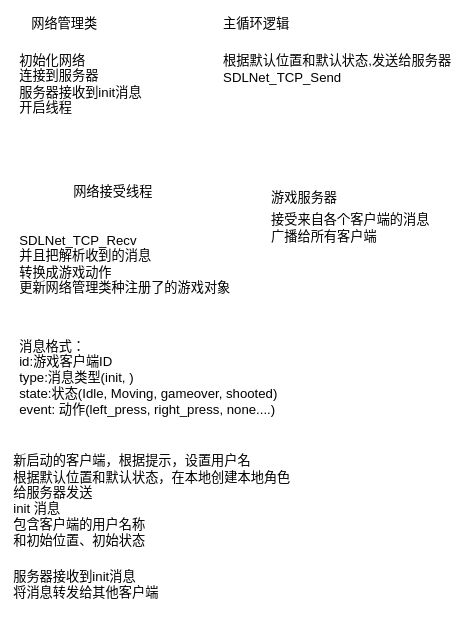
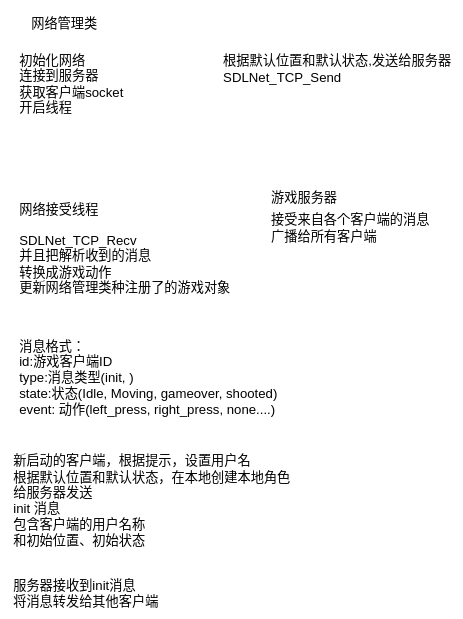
  <mxCell id="0" />
  <mxCell id="1" parent="0" />
  <mxCell id="2" value="网络管理类" style="text;html=1;align=left;verticalAlign=middle;resizable=0;points=[];autosize=1;strokeColor=none;fillColor=none;fontSize=22;" vertex="1" parent="1"><mxGeometry x="50" y="20" width="130" height="40" as="geometry" /></mxCell>
- <mxCell id="3" value="初始化网络&lt;div style=&quot;font-size: 22px;&quot;&gt;连接到服务器&lt;/div&gt;&lt;div style=&quot;font-size: 22px;&quot;&gt;服务器接收到init消息&lt;/div&gt;&lt;div style=&quot;font-size: 22px;&quot;&gt;开启线程&lt;/div&gt;" style="text;html=1;align=left;verticalAlign=middle;resizable=0;points=[];autosize=1;strokeColor=none;fillColor=none;fontSize=22;" vertex="1" parent="1"><mxGeometry x="30" y="80" width="200" height="120" as="geometry" /></mxCell>
- <mxCell id="4" value="网络接受线程" style="text;html=1;align=left;verticalAlign=middle;resizable=0;points=[];autosize=1;strokeColor=none;fillColor=none;fontSize=22;" vertex="1" parent="1"><mxGeometry x="120" y="300" width="160" height="40" as="geometry" /></mxCell>
+ <mxCell id="3" value="初始化网络&lt;div style=&quot;font-size: 22px;&quot;&gt;连接到服务器&lt;/div&gt;&lt;div style=&quot;font-size: 22px;&quot;&gt;获取客户端socket&lt;/div&gt;&lt;div style=&quot;font-size: 22px;&quot;&gt;开启线程&lt;/div&gt;" style="text;html=1;align=left;verticalAlign=middle;resizable=0;points=[];autosize=1;strokeColor=none;fillColor=none;fontSize=22;" vertex="1" parent="1"><mxGeometry x="30" y="80" width="200" height="120" as="geometry" /></mxCell>
+ <mxCell id="4" value="网络接受线程" style="text;html=1;align=left;verticalAlign=middle;resizable=0;points=[];autosize=1;strokeColor=none;fillColor=none;fontSize=22;" vertex="1" parent="1"><mxGeometry x="30" y="330" width="160" height="40" as="geometry" /></mxCell>
  <mxCell id="5" value="&lt;span style=&quot;font-size: 22px;&quot;&gt;SDLNet_TCP_Recv&lt;/span&gt;&lt;div&gt;&lt;span style=&quot;font-size: 22px;&quot;&gt;并且把解析收到的消息&lt;/span&gt;&lt;/div&gt;&lt;div&gt;&lt;span style=&quot;font-size: 22px;&quot;&gt;转换成游戏动作&lt;/span&gt;&lt;/div&gt;&lt;div&gt;&lt;span style=&quot;font-size: 22px;&quot;&gt;更新网络管理类种注册了的游戏对象&lt;/span&gt;&lt;/div&gt;" style="text;html=1;align=left;verticalAlign=middle;resizable=0;points=[];autosize=1;strokeColor=none;fillColor=none;fontSize=22;" vertex="1" parent="1"><mxGeometry x="30" y="380" width="380" height="120" as="geometry" /></mxCell>
- <mxCell id="6" value="主循环逻辑" style="text;html=1;align=left;verticalAlign=middle;resizable=0;points=[];autosize=1;strokeColor=none;fillColor=none;fontSize=22;" vertex="1" parent="1"><mxGeometry x="370" y="20" width="130" height="40" as="geometry" /></mxCell>
  <mxCell id="7" value="&lt;div style=&quot;font-size: 22px;&quot;&gt;根据默认位置和默认状态,发送给服务器&lt;/div&gt;&lt;div style=&quot;font-size: 22px;&quot;&gt;&lt;span style=&quot;font-size: 22px;&quot;&gt;SDLNet_TCP_Send&lt;/span&gt;&lt;br style=&quot;font-size: 22px;&quot;&gt;&lt;/div&gt;" style="text;html=1;align=left;verticalAlign=middle;resizable=0;points=[];autosize=1;strokeColor=none;fillColor=none;fontSize=22;" vertex="1" parent="1"><mxGeometry x="370" y="80" width="380" height="70" as="geometry" /></mxCell>
  <mxCell id="8" value="游戏服务器" style="text;html=1;align=left;verticalAlign=middle;resizable=0;points=[];autosize=1;strokeColor=none;fillColor=none;fontSize=22;" vertex="1" parent="1"><mxGeometry x="450" y="310" width="130" height="40" as="geometry" /></mxCell>
  <mxCell id="9" value="接受来自各个客户端的消息&lt;div&gt;广播给所有客户端&lt;/div&gt;" style="text;html=1;align=left;verticalAlign=middle;resizable=0;points=[];autosize=1;strokeColor=none;fillColor=none;fontSize=22;" vertex="1" parent="1"><mxGeometry x="450" y="345" width="290" height="70" as="geometry" /></mxCell>
  <mxCell id="10" value="消息格式：&lt;div&gt;id:游戏客户端ID&lt;/div&gt;&lt;div&gt;type:消息类型(init, )&lt;/div&gt;&lt;div&gt;state:状态(Idle, Moving, gameover, shooted)&lt;/div&gt;&lt;div&gt;event: 动作(left_press, right_press, none....)&lt;br&gt;&lt;/div&gt;" style="text;html=1;align=left;verticalAlign=middle;resizable=0;points=[];autosize=1;strokeColor=none;fillColor=none;fontSize=22;" vertex="1" parent="1"><mxGeometry x="30" y="555" width="450" height="150" as="geometry" /></mxCell>
  <mxCell id="11" value="新启动的客户端，根据提示，设置用户名&lt;div&gt;根据默认位置和默认状态，在本地创建本地角色&lt;div&gt;给服务器发送&lt;div&gt;init 消息&lt;/div&gt;&lt;div&gt;包含客户端的用户名称&lt;/div&gt;&lt;div&gt;和初始位置、初始状态&lt;/div&gt;&lt;/div&gt;&lt;/div&gt;" style="text;html=1;align=left;verticalAlign=middle;resizable=0;points=[];autosize=1;strokeColor=none;fillColor=none;fontSize=22;" vertex="1" parent="1"><mxGeometry x="20" y="750" width="490" height="170" as="geometry" /></mxCell>
- <mxCell id="12" value="服务器接收到init消息&lt;div&gt;将消息转发给其他客户端&lt;/div&gt;" style="text;html=1;align=left;verticalAlign=middle;resizable=0;points=[];autosize=1;strokeColor=none;fillColor=none;fontSize=22;" vertex="1" parent="1"><mxGeometry x="20" y="940" width="270" height="70" as="geometry" /></mxCell>
+ <mxCell id="12" value="服务器接收到init消息&lt;div&gt;将消息转发给其他客户端&lt;/div&gt;" style="text;html=1;align=left;verticalAlign=middle;resizable=0;points=[];autosize=1;strokeColor=none;fillColor=none;fontSize=22;" vertex="1" parent="1"><mxGeometry x="20" y="955" width="270" height="70" as="geometry" /></mxCell>
